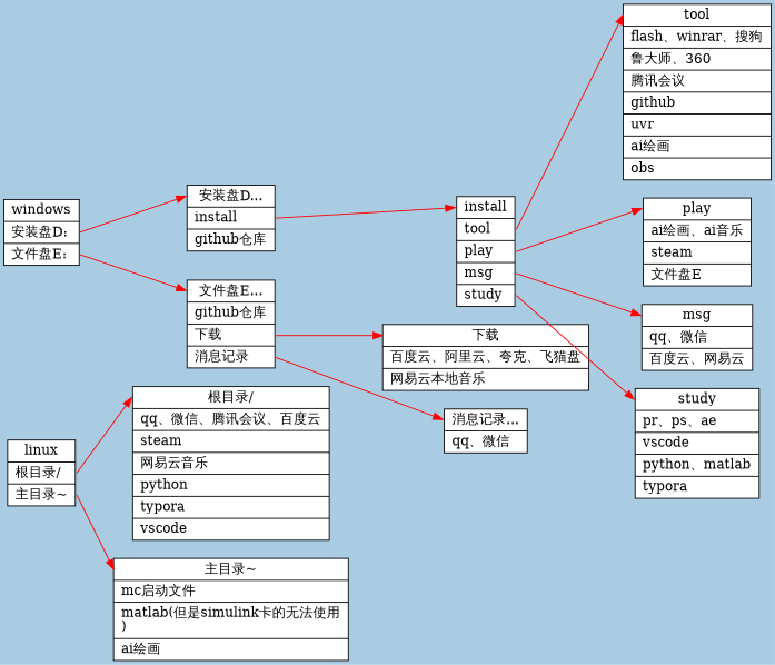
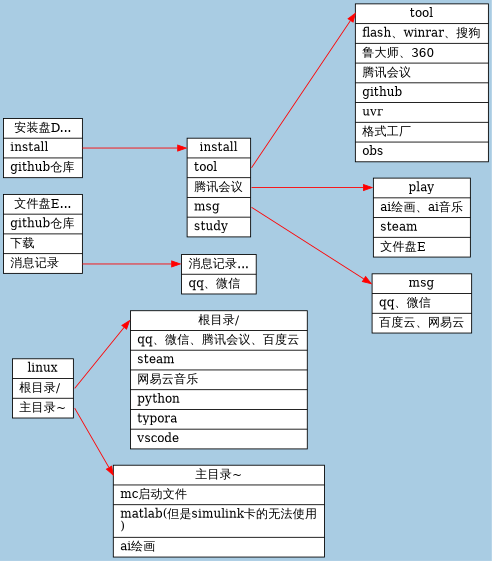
  digraph {
    bgcolor="#A9CCE3"
    rankdir=LR
    splines=false
    node [fillcolor=white shape=record style=filled]
    edge [color=red headport=f0]
    n1 [label="<f0> linux| <f35> 根目录/\l| <f42> 主目录~\l"]
    n2 [label="<f0> 主目录~| <f43> mc启动文件\l| <f44> matlab(但是simulink卡的无法使用\l)\l| <f45> ai绘画\l"]
    n3 [label="<f0> 根目录/| <f36> qq、微信、腾讯会议、百度云\l| <f37> steam\l| <f38> 网易云音乐\l| <f39> python\l| <f40> typora\l| <f41> vscode\l"]
-   n4 [label="<f0> windows| <f2> 安装盘D:\l| <f27> 文件盘E:\l"]
    n5 [label="<f0> 文件盘E...| <f28> github仓库\l| <f29> 下载\l| <f32> 消息记录\l"]
    n6 [label="<f0> 安装盘D...| <f3> install\l| <f24> github仓库\l"]
    n7 [label="<f0> 消息记录...| <f33> qq、微信\l"]
-   n8 [label="<f0> 下载| <f30> 百度云、阿里云、夸克、飞猫盘\l| <f31> 网易云本地音乐\l"]
-   n9 [label="<f0> install| <f4> tool\l| <f12> play\l| <f16> msg\l| <f19> study\l"]
-   n10 [label="<f0> study| <f20> pr、ps、ae\l| <f21> vscode\l| <f22> python、matlab\l| <f23> typora\l"]
+   n9 [label="<f0> install| <f4> tool\l| <f12> 腾讯会议\l| <f16> msg\l| <f19> study\l"]
    n11 [label="<f0> msg| <f17> qq、微信&nbsp;\l| <f18> 百度云、网易云\l"]
    n12 [label="<f0> play| <f13> ai绘画、ai音乐\l| <f14> steam\l| <f15> 文件盘E\l"]
-   n13 [label="<f0> tool| <f5> flash、winrar、搜狗\l| <f6> 鲁大师、360\l| <f7> 腾讯会议\l| <f8> github\l| <f9> uvr\l| <f10> ai绘画\l| <f11> obs\l"]
+   n13 [label="<f0> tool| <f5> flash、winrar、搜狗\l| <f6> 鲁大师、360\l| <f7> 腾讯会议\l| <f8> github\l| <f9> uvr\l| <f10> 格式工厂\l| <f11> obs\l"]
    n1 -> n2 [tailport=f42]
    n1 -> n3 [tailport=f35]
-   n4 -> n5 [tailport=f27]
-   n4 -> n6 [tailport=f2]
    n5 -> n7 [tailport=f32]
-   n5 -> n8 [tailport=f29]
    n6 -> n9 [tailport=f3]
-   n9 -> n10 [tailport=f19]
    n9 -> n11 [tailport=f16]
    n9 -> n12 [tailport=f12]
    n9 -> n13 [tailport=f4]
  }
